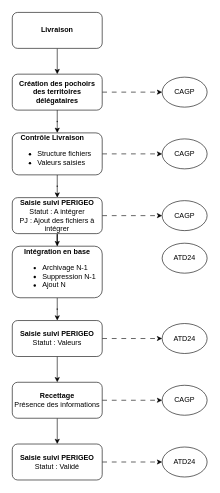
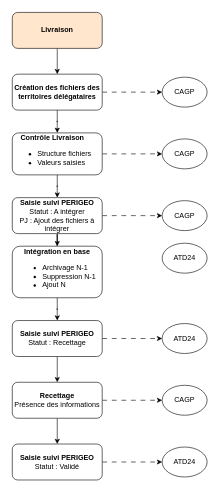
  <mxCell id="0" />
  <mxCell id="1" parent="0" />
  <mxCell id="2" style="edgeStyle=orthogonalEdgeStyle;rounded=0;orthogonalLoop=1;jettySize=auto;html=1;entryX=0;entryY=0.5;entryDx=0;entryDy=0;dashed=1;dashPattern=8 8;" edge="1" parent="1" source="4" target="20"><mxGeometry relative="1" as="geometry" /></mxCell>
  <mxCell id="3" style="edgeStyle=orthogonalEdgeStyle;rounded=0;orthogonalLoop=1;jettySize=auto;html=1;entryX=0.5;entryY=0;entryDx=0;entryDy=0;" edge="1" parent="1" source="4" target="28"><mxGeometry relative="1" as="geometry" /></mxCell>
- <mxCell id="4" value="&lt;b&gt;Création des pochoirs des territoires délégataires&lt;/b&gt;" style="rounded=1;whiteSpace=wrap;html=1;" vertex="1" parent="1"><mxGeometry x="20" y="123" width="150" height="60" as="geometry" /></mxCell>
+ <mxCell id="4" value="&lt;b&gt;Création des fichiers des territoires délégataires&lt;/b&gt;" style="rounded=1;whiteSpace=wrap;html=1;" vertex="1" parent="1"><mxGeometry x="20" y="123" width="150" height="60" as="geometry" /></mxCell>
  <mxCell id="5" style="edgeStyle=orthogonalEdgeStyle;rounded=0;orthogonalLoop=1;jettySize=auto;html=1;exitX=1;exitY=0.5;exitDx=0;exitDy=0;entryX=0;entryY=0.5;entryDx=0;entryDy=0;dashed=1;dashPattern=8 8;" edge="1" parent="1" source="7" target="21"><mxGeometry relative="1" as="geometry" /></mxCell>
  <mxCell id="6" style="edgeStyle=orthogonalEdgeStyle;rounded=0;orthogonalLoop=1;jettySize=auto;html=1;entryX=0.5;entryY=0;entryDx=0;entryDy=0;" edge="1" parent="1" source="7" target="9"><mxGeometry relative="1" as="geometry" /></mxCell>
  <mxCell id="7" value="&lt;b&gt;Saisie suivi PERIGEO&lt;/b&gt;&lt;div&gt;Statut : A intégrer&lt;/div&gt;&lt;div&gt;PJ : Ajout des fichiers à intégrer&lt;/div&gt;" style="rounded=1;whiteSpace=wrap;html=1;" vertex="1" parent="1"><mxGeometry x="20" y="329" width="150" height="60" as="geometry" /></mxCell>
  <mxCell id="8" style="edgeStyle=orthogonalEdgeStyle;rounded=0;orthogonalLoop=1;jettySize=auto;html=1;entryX=0.5;entryY=0;entryDx=0;entryDy=0;" edge="1" parent="1" source="9" target="12"><mxGeometry relative="1" as="geometry" /></mxCell>
  <mxCell id="9" value="&lt;b&gt;Intégration en base&lt;/b&gt;&lt;div&gt;&lt;ul&gt;&lt;li style=&quot;text-align: left;&quot;&gt;Archivage N-1&lt;/li&gt;&lt;li style=&quot;text-align: left;&quot;&gt;Suppression N-1&lt;/li&gt;&lt;li style=&quot;text-align: left;&quot;&gt;Ajout N&lt;/li&gt;&lt;/ul&gt;&lt;/div&gt;" style="rounded=1;whiteSpace=wrap;html=1;" vertex="1" parent="1"><mxGeometry x="20" y="410" width="150" height="86" as="geometry" /></mxCell>
  <mxCell id="10" style="edgeStyle=orthogonalEdgeStyle;rounded=0;orthogonalLoop=1;jettySize=auto;html=1;exitX=1;exitY=0.5;exitDx=0;exitDy=0;entryX=0;entryY=0.5;entryDx=0;entryDy=0;dashed=1;dashPattern=8 8;" edge="1" parent="1" source="12" target="23"><mxGeometry relative="1" as="geometry" /></mxCell>
  <mxCell id="11" style="edgeStyle=orthogonalEdgeStyle;rounded=0;orthogonalLoop=1;jettySize=auto;html=1;entryX=0.5;entryY=0;entryDx=0;entryDy=0;" edge="1" parent="1" source="12" target="15"><mxGeometry relative="1" as="geometry" /></mxCell>
- <mxCell id="12" value="&lt;b&gt;Saisie suivi PERIGEO&lt;/b&gt;&lt;div&gt;Statut : Valeurs&lt;/div&gt;" style="rounded=1;whiteSpace=wrap;html=1;" vertex="1" parent="1"><mxGeometry x="20" y="534" width="150" height="60" as="geometry" /></mxCell>
+ <mxCell id="12" value="&lt;b&gt;Saisie suivi PERIGEO&lt;/b&gt;&lt;div&gt;Statut : Recettage&lt;/div&gt;" style="rounded=1;whiteSpace=wrap;html=1;" vertex="1" parent="1"><mxGeometry x="20" y="534" width="150" height="60" as="geometry" /></mxCell>
  <mxCell id="13" style="edgeStyle=orthogonalEdgeStyle;rounded=0;orthogonalLoop=1;jettySize=auto;html=1;exitX=1;exitY=0.5;exitDx=0;exitDy=0;dashed=1;dashPattern=8 8;" edge="1" parent="1" source="15" target="24"><mxGeometry relative="1" as="geometry" /></mxCell>
  <mxCell id="14" style="edgeStyle=orthogonalEdgeStyle;rounded=0;orthogonalLoop=1;jettySize=auto;html=1;entryX=0.5;entryY=0;entryDx=0;entryDy=0;" edge="1" parent="1" source="15" target="17"><mxGeometry relative="1" as="geometry" /></mxCell>
  <mxCell id="15" value="&lt;b&gt;Recettage&lt;/b&gt;&lt;div&gt;Présence des informations&lt;/div&gt;" style="rounded=1;whiteSpace=wrap;html=1;" vertex="1" parent="1"><mxGeometry x="20" y="637" width="150" height="60" as="geometry" /></mxCell>
  <mxCell id="16" style="edgeStyle=orthogonalEdgeStyle;rounded=0;orthogonalLoop=1;jettySize=auto;html=1;exitX=1;exitY=0.5;exitDx=0;exitDy=0;entryX=0;entryY=0.5;entryDx=0;entryDy=0;dashed=1;dashPattern=8 8;" edge="1" parent="1" source="17" target="25"><mxGeometry relative="1" as="geometry" /></mxCell>
  <mxCell id="17" value="&lt;b&gt;Saisie suivi PERIGEO&lt;/b&gt;&lt;div&gt;Statut : Validé&lt;/div&gt;" style="rounded=1;whiteSpace=wrap;html=1;" vertex="1" parent="1"><mxGeometry x="20" y="740" width="150" height="60" as="geometry" /></mxCell>
  <mxCell id="18" style="edgeStyle=orthogonalEdgeStyle;rounded=0;orthogonalLoop=1;jettySize=auto;html=1;exitX=0.5;exitY=1;exitDx=0;exitDy=0;entryX=0.5;entryY=0;entryDx=0;entryDy=0;" edge="1" parent="1" source="19" target="4"><mxGeometry relative="1" as="geometry" /></mxCell>
- <mxCell id="19" value="&lt;b&gt;Livraison&lt;/b&gt;" style="rounded=1;whiteSpace=wrap;html=1;" vertex="1" parent="1"><mxGeometry x="20" y="20" width="150" height="60" as="geometry" /></mxCell>
+ <mxCell id="19" value="&lt;b&gt;Livraison&lt;/b&gt;" style="rounded=1;whiteSpace=wrap;html=1;fillColor=#ffe6cc;" vertex="1" parent="1"><mxGeometry x="20" y="20" width="150" height="60" as="geometry" /></mxCell>
  <mxCell id="20" value="CAGP" style="ellipse;whiteSpace=wrap;html=1;" vertex="1" parent="1"><mxGeometry x="270" y="128" width="75" height="50" as="geometry" /></mxCell>
  <mxCell id="21" value="CAGP" style="ellipse;whiteSpace=wrap;html=1;" vertex="1" parent="1"><mxGeometry x="270" y="334" width="75" height="50" as="geometry" /></mxCell>
  <mxCell id="22" value="ATD24" style="ellipse;whiteSpace=wrap;html=1;" vertex="1" parent="1"><mxGeometry x="270" y="405" width="75" height="50" as="geometry" /></mxCell>
  <mxCell id="23" value="ATD24" style="ellipse;whiteSpace=wrap;html=1;" vertex="1" parent="1"><mxGeometry x="270" y="539" width="75" height="50" as="geometry" /></mxCell>
  <mxCell id="24" value="CAGP" style="ellipse;whiteSpace=wrap;html=1;" vertex="1" parent="1"><mxGeometry x="270" y="642" width="75" height="50" as="geometry" /></mxCell>
  <mxCell id="25" value="ATD24" style="ellipse;whiteSpace=wrap;html=1;" vertex="1" parent="1"><mxGeometry x="270" y="745" width="75" height="50" as="geometry" /></mxCell>
  <mxCell id="26" style="edgeStyle=orthogonalEdgeStyle;rounded=0;orthogonalLoop=1;jettySize=auto;html=1;entryX=0.5;entryY=0;entryDx=0;entryDy=0;" edge="1" parent="1" source="28" target="7"><mxGeometry relative="1" as="geometry" /></mxCell>
  <mxCell id="27" style="edgeStyle=orthogonalEdgeStyle;rounded=0;orthogonalLoop=1;jettySize=auto;html=1;exitX=1;exitY=0.5;exitDx=0;exitDy=0;dashed=1;dashPattern=8 8;" edge="1" parent="1" source="28" target="29"><mxGeometry relative="1" as="geometry" /></mxCell>
  <mxCell id="28" value="&lt;div style=&quot;text-align: center;&quot;&gt;&lt;b style=&quot;background-color: initial;&quot;&gt;Contrôle Livraison&lt;/b&gt;&lt;/div&gt;&lt;div style=&quot;line-height: 120%;&quot;&gt;&lt;ul style=&quot;line-height: 120%;&quot;&gt;&lt;li&gt;&lt;span style=&quot;background-color: initial;&quot;&gt;Structure fichiers&lt;/span&gt;&lt;/li&gt;&lt;li&gt;&lt;span style=&quot;background-color: initial;&quot;&gt;Valeurs saisies&lt;/span&gt;&lt;/li&gt;&lt;/ul&gt;&lt;/div&gt;" style="rounded=1;whiteSpace=wrap;html=1;align=left;" vertex="1" parent="1"><mxGeometry x="20" y="221" width="150" height="70" as="geometry" /></mxCell>
  <mxCell id="29" value="CAGP" style="ellipse;whiteSpace=wrap;html=1;" vertex="1" parent="1"><mxGeometry x="270" y="231" width="75" height="50" as="geometry" /></mxCell>
